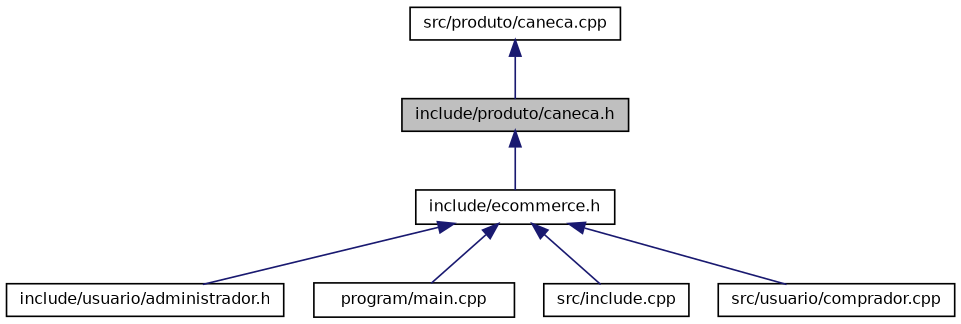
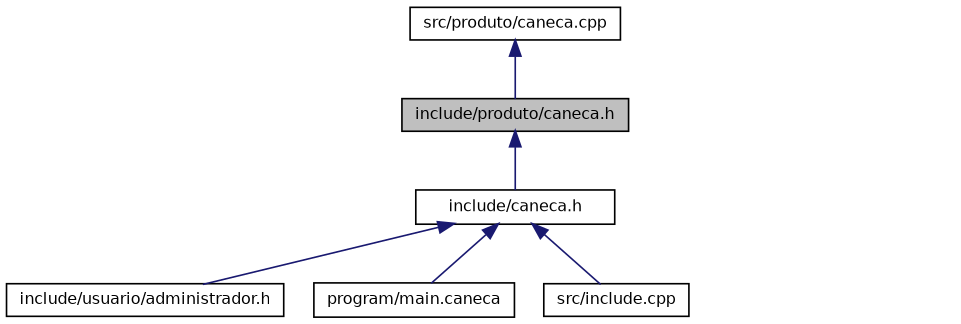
  digraph {
    node [color=black fillcolor=white fontname=Helvetica fontsize=10 shape=record style=filled]
    edge [color=midnightblue dir=back fontname=Helvetica fontsize=10 labelfontname=Helvetica labelfontsize=10 style=solid]
    n1 [fillcolor=grey75 fontcolor=black height=0.2 label="include/produto/caneca.h" width=0.4]
-   n2 [height=0.2 label="include/ecommerce.h" width=0.4]
+   n2 [height=0.2 label="include/caneca.h" width=0.4]
    n3 [height=0.2 label="include/usuario/administrador.h" width=0.4]
-   n4 [height=0.2 label="program/main.cpp" width=0.4]
+   n4 [height=0.2 label="program/main.caneca" width=0.4]
    n5 [height=0.2 label="src/include.cpp" width=0.4]
-   n6 [height=0.2 label="src/usuario/comprador.cpp" width=0.4]
    n7 [height=0.2 label="src/produto/caneca.cpp" width=0.4]
    n1 -> n2
    n2 -> n3
    n2 -> n4
    n2 -> n5
-   n2 -> n6
    n7 -> n1
  }
